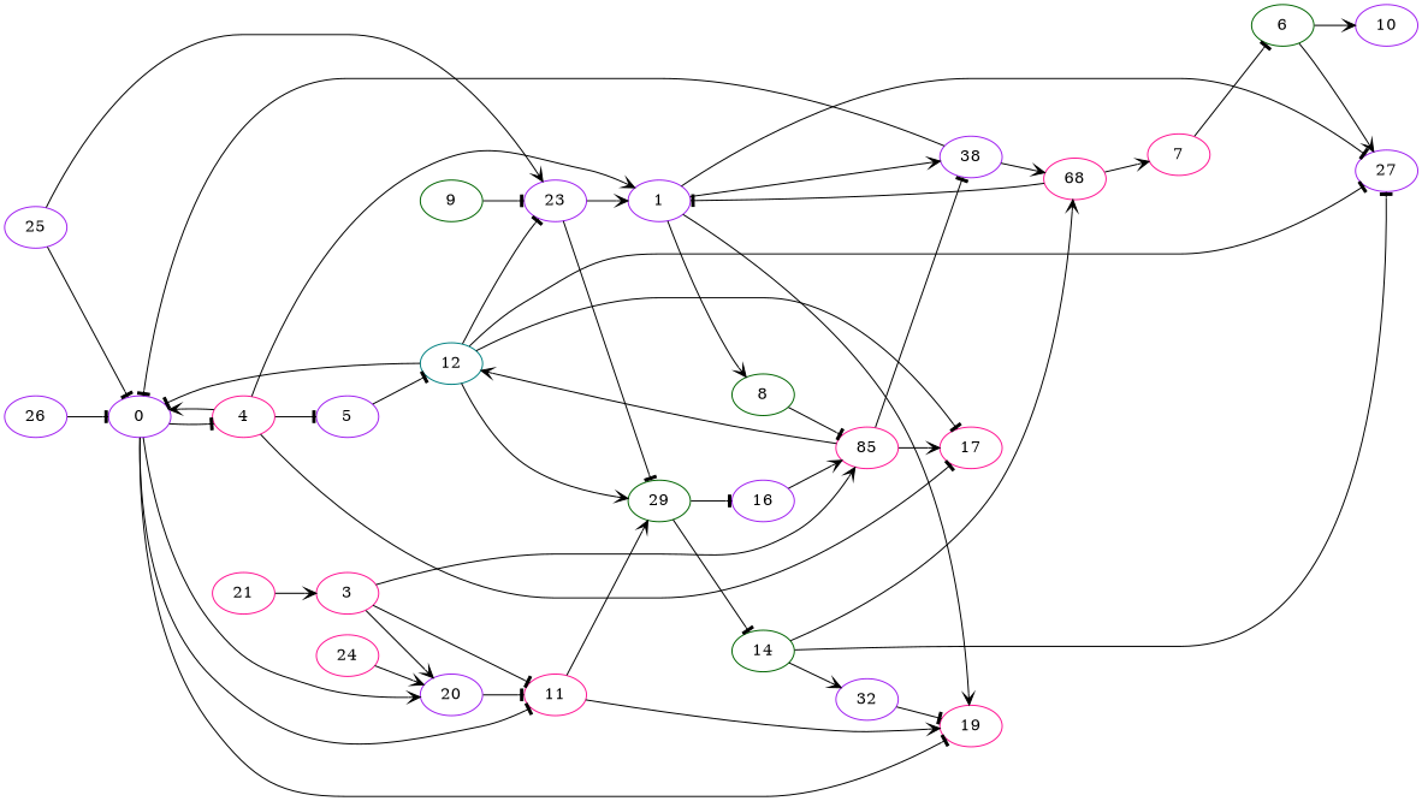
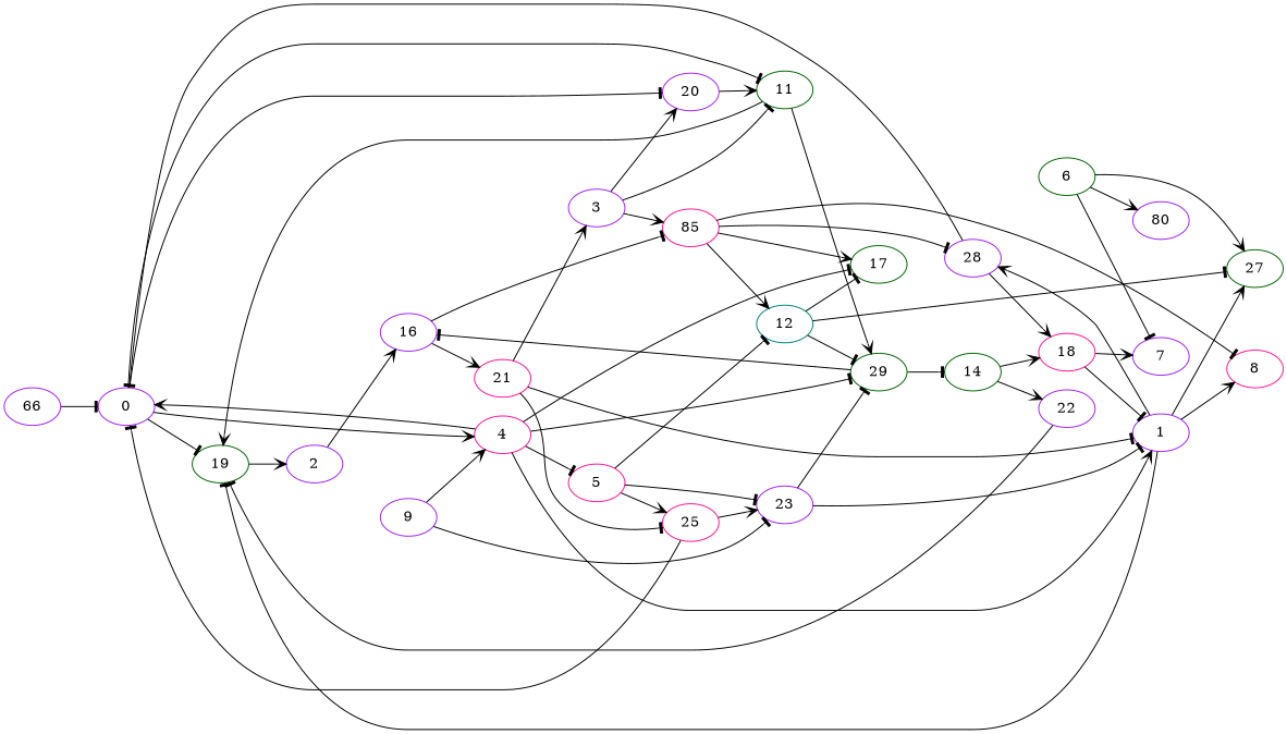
  digraph {
    rankdir=LR
    node [color=purple]
    edge [arrowhead=tee]
    0
-   19 [color=deeppink]
+   19 [color=darkgreen]
    4 [color=deeppink]
    20
-   11 [color=deeppink]
+   11 [color=darkgreen]
+   2
    1
-   17 [color=deeppink]
+   17 [color=darkgreen]
    29 [color=darkgreen]
-   5
+   5 [color=deeppink]
    16
-   28 [label=38]
-   27
-   8 [color=darkgreen]
+   28
+   27 [color=darkgreen]
+   8 [color=deeppink]
    14 [color=darkgreen]
    12 [color=teal]
-   25
-   18 [color=deeppink label=68]
-   22 [label=32]
-   7 [color=deeppink]
+   25 [color=deeppink]
+   18 [color=deeppink]
+   22
+   7
    n21 [color=deeppink label=85]
    21 [color=deeppink]
-   3 [color=deeppink]
+   3
    23
    6 [color=darkgreen]
-   10
-   9 [color=darkgreen]
-   24 [color=deeppink]
-   26
+   10 [label=80]
+   9
+   26 [label=66]
    0 -> 19
-   0 -> 4
-   0 -> 20 [arrowhead=vee]
+   0 -> 4 [arrowhead=vee]
+   0 -> 20
    0 -> 11
+   19 -> 2 [arrowhead=vee]
    4 -> 0 [arrowhead=vee]
    4 -> 1 [arrowhead=vee]
    4 -> 17
+   4 -> 29
    4 -> 5
-   20 -> 11
+   20 -> 11 [arrowhead=vee]
    11 -> 19 [arrowhead=vee]
    11 -> 29 [arrowhead=vee]
-   1 -> 19 [arrowhead=vee]
+   2 -> 16 [arrowhead=vee]
+   1 -> 19
    1 -> 28 [arrowhead=vee]
-   1 -> 27
+   1 -> 27 [arrowhead=vee]
    1 -> 8 [arrowhead=vee]
    29 -> 16
    29 -> 14
    5 -> 12
-   16 -> n21 [arrowhead=vee]
+   5 -> 25 [arrowhead=vee]
+   16 -> n21
+   16 -> 21 [arrowhead=vee]
    28 -> 0
    28 -> 18 [arrowhead=vee]
-   14 -> 27
    14 -> 18 [arrowhead=vee]
    14 -> 22 [arrowhead=vee]
-   12 -> 0
    12 -> 17
-   12 -> 29 [arrowhead=vee]
+   12 -> 29
    12 -> 27
-   12 -> 23
+   5 -> 23
    25 -> 0
    25 -> 23 [arrowhead=vee]
    18 -> 1
    18 -> 7 [arrowhead=vee]
    22 -> 19
-   7 -> 6
+   6 -> 7
    n21 -> 17 [arrowhead=vee]
    n21 -> 28
-   8 -> n21
+   n21 -> 8
    n21 -> 12 [arrowhead=vee]
+   21 -> 1
+   21 -> 25
    21 -> 3 [arrowhead=vee]
    3 -> 20 [arrowhead=vee]
    3 -> 11
    3 -> n21 [arrowhead=vee]
-   23 -> 1 [arrowhead=vee]
+   23 -> 1
    23 -> 29
    6 -> 27 [arrowhead=vee]
    6 -> 10 [arrowhead=vee]
+   9 -> 4 [arrowhead=vee]
    9 -> 23
-   24 -> 20 [arrowhead=vee]
    26 -> 0
  }
